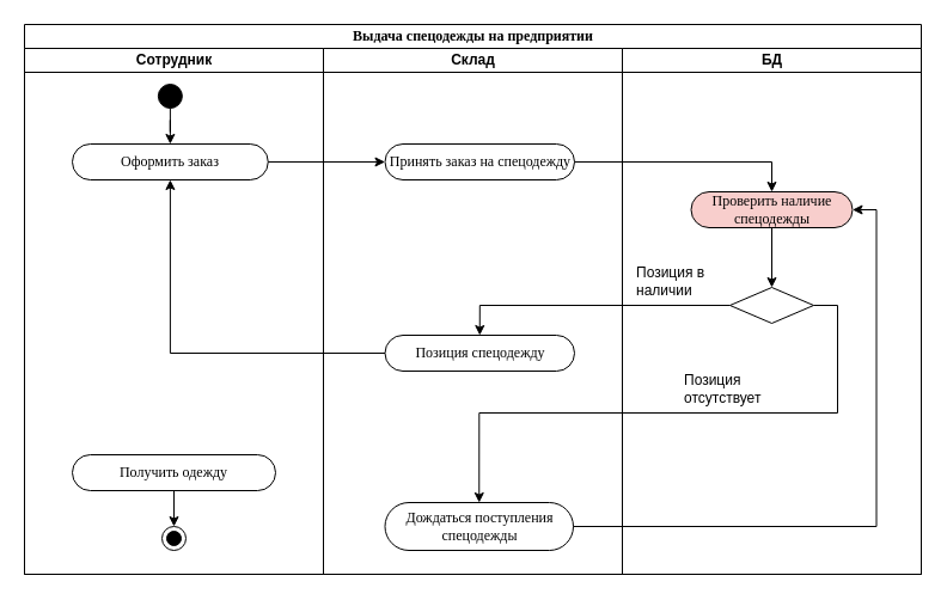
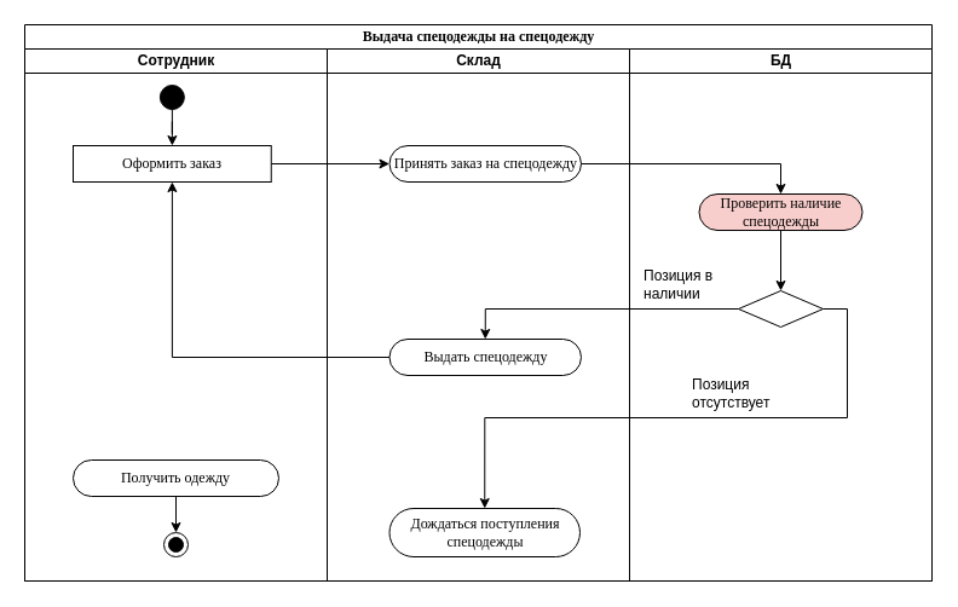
  <mxCell id="0" />
  <mxCell id="1" parent="0" />
- <mxCell id="2" value="Выдача спецодежды на предприятии" style="swimlane;html=1;childLayout=stackLayout;startSize=20;rounded=0;shadow=0;comic=0;labelBackgroundColor=none;strokeWidth=1;fontFamily=Verdana;fontSize=12;align=center;" parent="1" vertex="1"><mxGeometry x="20" y="20" width="750" height="460" as="geometry"><mxRectangle x="40" y="10" width="320" height="30" as="alternateBounds" /></mxGeometry></mxCell>
+ <mxCell id="2" value="Выдача спецодежды на спецодежду" style="swimlane;html=1;childLayout=stackLayout;startSize=20;rounded=0;shadow=0;comic=0;labelBackgroundColor=none;strokeWidth=1;fontFamily=Verdana;fontSize=12;align=center;" parent="1" vertex="1"><mxGeometry x="20" y="20" width="750" height="460" as="geometry"><mxRectangle x="40" y="10" width="320" height="30" as="alternateBounds" /></mxGeometry></mxCell>
  <mxCell id="3" value="Сотрудник" style="swimlane;html=1;startSize=20;" parent="2" vertex="1"><mxGeometry y="20" width="250" height="440" as="geometry" /></mxCell>
  <mxCell id="4" value="" style="ellipse;html=1;shape=endState;fillColor=strokeColor;" parent="3" vertex="1"><mxGeometry x="115" y="400" width="20" height="20" as="geometry" /></mxCell>
  <mxCell id="5" style="edgeStyle=orthogonalEdgeStyle;rounded=0;orthogonalLoop=1;jettySize=auto;html=1;entryX=0.5;entryY=0;entryDx=0;entryDy=0;" parent="3" source="6" target="7" edge="1"><mxGeometry relative="1" as="geometry" /></mxCell>
  <mxCell id="6" value="" style="ellipse;fillColor=strokeColor;html=1;" parent="3" vertex="1"><mxGeometry x="111.88" y="30" width="20" height="20" as="geometry" /></mxCell>
- <mxCell id="7" value="Оформить заказ" style="rounded=1;whiteSpace=wrap;html=1;shadow=0;comic=0;labelBackgroundColor=none;strokeWidth=1;fontFamily=Verdana;fontSize=12;align=center;arcSize=50;" parent="3" vertex="1"><mxGeometry x="40" y="80" width="163.75" height="30" as="geometry" /></mxCell>
+ <mxCell id="7" value="Оформить заказ" style="whiteSpace=wrap;html=1;shadow=0;comic=0;labelBackgroundColor=none;strokeWidth=1;fontFamily=Verdana;fontSize=12;align=center;arcSize=50;rounded=0;" parent="3" vertex="1"><mxGeometry x="40" y="80" width="163.75" height="30" as="geometry" /></mxCell>
  <mxCell id="8" style="edgeStyle=orthogonalEdgeStyle;rounded=0;orthogonalLoop=1;jettySize=auto;html=1;exitX=0.5;exitY=1;exitDx=0;exitDy=0;entryX=0.5;entryY=0;entryDx=0;entryDy=0;" parent="3" source="9" target="4" edge="1"><mxGeometry relative="1" as="geometry" /></mxCell>
  <mxCell id="9" value="Получить одежду" style="rounded=1;whiteSpace=wrap;html=1;shadow=0;comic=0;labelBackgroundColor=none;strokeWidth=1;fontFamily=Verdana;fontSize=12;align=center;arcSize=50;" parent="3" vertex="1"><mxGeometry x="40" y="340" width="170" height="30" as="geometry" /></mxCell>
  <mxCell id="10" value="Склад" style="swimlane;html=1;startSize=20;" parent="2" vertex="1"><mxGeometry x="250" y="20" width="250" height="440" as="geometry" /></mxCell>
- <mxCell id="11" value="Позиция спецодежду" style="rounded=1;whiteSpace=wrap;html=1;shadow=0;comic=0;labelBackgroundColor=none;strokeWidth=1;fontFamily=Verdana;fontSize=12;align=center;arcSize=50;" parent="10" vertex="1"><mxGeometry x="51.5" y="240" width="158.5" height="30" as="geometry" /></mxCell>
+ <mxCell id="11" value="Выдать спецодежду" style="rounded=1;whiteSpace=wrap;html=1;shadow=0;comic=0;labelBackgroundColor=none;strokeWidth=1;fontFamily=Verdana;fontSize=12;align=center;arcSize=50;" parent="10" vertex="1"><mxGeometry x="51.5" y="240" width="158.5" height="30" as="geometry" /></mxCell>
  <mxCell id="12" value="Принять заказ на спецодежду" style="rounded=1;whiteSpace=wrap;html=1;shadow=0;comic=0;labelBackgroundColor=none;strokeWidth=1;fontFamily=Verdana;fontSize=12;align=center;arcSize=50;" parent="10" vertex="1"><mxGeometry x="51.5" y="80" width="158.5" height="30" as="geometry" /></mxCell>
  <mxCell id="13" value="Дождаться поступления спецодежды" style="rounded=1;whiteSpace=wrap;html=1;shadow=0;comic=0;labelBackgroundColor=none;strokeWidth=1;fontFamily=Verdana;fontSize=12;align=center;arcSize=50;" parent="10" vertex="1"><mxGeometry x="51.5" y="380" width="157.5" height="40" as="geometry" /></mxCell>
  <mxCell id="14" value="БД" style="swimlane;html=1;startSize=20;" parent="2" vertex="1"><mxGeometry x="500" y="20" width="250" height="440" as="geometry" /></mxCell>
  <mxCell id="15" value="" style="rhombus;whiteSpace=wrap;html=1;" parent="14" vertex="1"><mxGeometry x="90" y="200" width="70" height="30" as="geometry" /></mxCell>
  <mxCell id="16" value="Проверить наличие спецодежды" style="rounded=1;whiteSpace=wrap;html=1;shadow=0;comic=0;labelBackgroundColor=none;strokeWidth=1;fontFamily=Verdana;fontSize=12;align=center;arcSize=50;fillColor=#f8cecc;" parent="14" vertex="1"><mxGeometry x="57.5" y="120" width="135" height="30" as="geometry" /></mxCell>
  <mxCell id="17" style="edgeStyle=orthogonalEdgeStyle;rounded=0;orthogonalLoop=1;jettySize=auto;html=1;exitX=0.5;exitY=1;exitDx=0;exitDy=0;entryX=0.5;entryY=0;entryDx=0;entryDy=0;" parent="14" source="16" target="15" edge="1"><mxGeometry relative="1" as="geometry" /></mxCell>
  <mxCell id="18" value="Позиция в наличии" style="text;html=1;align=left;verticalAlign=middle;whiteSpace=wrap;rounded=0;" parent="14" vertex="1"><mxGeometry x="10" y="180" width="70" height="30" as="geometry" /></mxCell>
  <mxCell id="19" value="Позиция отсутствует" style="text;html=1;align=left;verticalAlign=middle;whiteSpace=wrap;rounded=0;" parent="14" vertex="1"><mxGeometry x="50" y="270" width="80" height="30" as="geometry" /></mxCell>
  <mxCell id="20" style="edgeStyle=orthogonalEdgeStyle;rounded=0;orthogonalLoop=1;jettySize=auto;html=1;entryX=0.5;entryY=0;entryDx=0;entryDy=0;exitX=1;exitY=0.5;exitDx=0;exitDy=0;" parent="2" source="12" target="16" edge="1"><mxGeometry relative="1" as="geometry" /></mxCell>
  <mxCell id="21" style="edgeStyle=orthogonalEdgeStyle;rounded=0;orthogonalLoop=1;jettySize=auto;html=1;" parent="2" source="11" target="7" edge="1"><mxGeometry relative="1" as="geometry" /></mxCell>
  <mxCell id="22" style="edgeStyle=orthogonalEdgeStyle;rounded=0;orthogonalLoop=1;jettySize=auto;html=1;exitX=0;exitY=0.5;exitDx=0;exitDy=0;entryX=0.5;entryY=0;entryDx=0;entryDy=0;" parent="2" source="15" target="11" edge="1"><mxGeometry relative="1" as="geometry"><mxPoint x="320" y="360" as="targetPoint" /></mxGeometry></mxCell>
  <mxCell id="23" style="edgeStyle=orthogonalEdgeStyle;rounded=0;orthogonalLoop=1;jettySize=auto;html=1;exitX=1;exitY=0.5;exitDx=0;exitDy=0;entryX=0;entryY=0.5;entryDx=0;entryDy=0;" parent="2" source="7" target="12" edge="1"><mxGeometry relative="1" as="geometry" /></mxCell>
  <mxCell id="24" style="edgeStyle=orthogonalEdgeStyle;rounded=0;orthogonalLoop=1;jettySize=auto;html=1;exitX=1;exitY=0.5;exitDx=0;exitDy=0;entryX=0.5;entryY=0;entryDx=0;entryDy=0;" parent="2" source="15" target="13" edge="1"><mxGeometry relative="1" as="geometry" /></mxCell>
- <mxCell id="25" style="edgeStyle=orthogonalEdgeStyle;rounded=0;orthogonalLoop=1;jettySize=auto;html=1;entryX=1;entryY=0.5;entryDx=0;entryDy=0;" parent="2" source="13" target="16" edge="1"><mxGeometry relative="1" as="geometry" /></mxCell>
